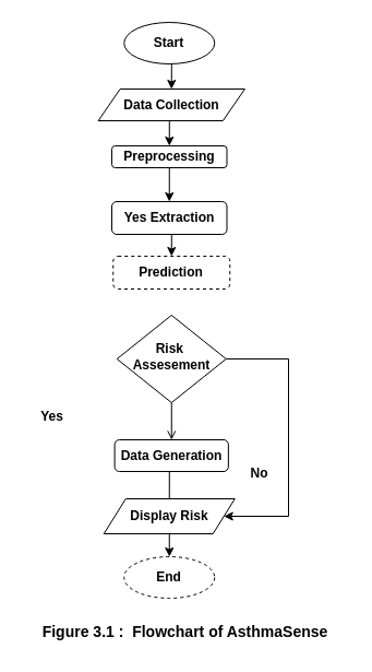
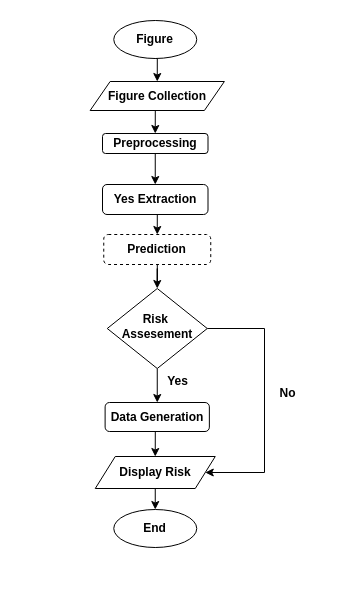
  <mxCell id="0" />
  <mxCell id="1" parent="0" />
+ <mxCell id="2" style="edgeStyle=orthogonalEdgeStyle;rounded=0;orthogonalLoop=1;jettySize=auto;html=1;entryX=0.5;entryY=0;entryDx=0;entryDy=0;" parent="1" source="3" target="6" edge="1"><mxGeometry relative="1" as="geometry" /></mxCell>
  <mxCell id="3" value="Prediction" style="rounded=1;whiteSpace=wrap;html=1;fontSize=12;glass=0;strokeWidth=1;shadow=0;fontStyle=1;dashed=1;" parent="1" vertex="1"><mxGeometry x="103.25" y="234" width="107" height="30" as="geometry" /></mxCell>
- <mxCell id="4" style="edgeStyle=orthogonalEdgeStyle;rounded=0;orthogonalLoop=1;jettySize=auto;html=1;exitX=0.5;exitY=1;exitDx=0;exitDy=0;entryX=0.5;entryY=0;entryDx=0;entryDy=0;endArrow=open;" edge="1" parent="1" source="6" target="8"><mxGeometry relative="1" as="geometry" /></mxCell>
+ <mxCell id="4" style="edgeStyle=orthogonalEdgeStyle;rounded=0;orthogonalLoop=1;jettySize=auto;html=1;exitX=0.5;exitY=1;exitDx=0;exitDy=0;entryX=0.5;entryY=0;entryDx=0;entryDy=0;" edge="1" parent="1" source="6" target="8"><mxGeometry relative="1" as="geometry" /></mxCell>
  <mxCell id="5" style="edgeStyle=orthogonalEdgeStyle;rounded=0;orthogonalLoop=1;jettySize=auto;html=1;exitX=1;exitY=0.5;exitDx=0;exitDy=0;entryX=1;entryY=0.5;entryDx=0;entryDy=0;" edge="1" parent="1" source="6" target="20"><mxGeometry relative="1" as="geometry"><Array as="points"><mxPoint x="264" y="328" /><mxPoint x="264" y="472" /></Array></mxGeometry></mxCell>
  <mxCell id="6" value="Risk&amp;nbsp;&lt;div&gt;Assesement&lt;/div&gt;" style="rhombus;whiteSpace=wrap;html=1;shadow=0;fontFamily=Helvetica;fontSize=12;align=center;strokeWidth=1;spacing=6;spacingTop=-4;fontStyle=1" parent="1" vertex="1"><mxGeometry x="106.75" y="288" width="100" height="80" as="geometry" /></mxCell>
- <mxCell id="7" style="edgeStyle=orthogonalEdgeStyle;rounded=0;orthogonalLoop=1;jettySize=auto;html=1;exitX=0.5;exitY=1;exitDx=0;exitDy=0;entryX=0.5;entryY=0;entryDx=0;entryDy=0;endArrow=none;" edge="1" parent="1" source="8" target="20"><mxGeometry relative="1" as="geometry" /></mxCell>
+ <mxCell id="7" style="edgeStyle=orthogonalEdgeStyle;rounded=0;orthogonalLoop=1;jettySize=auto;html=1;exitX=0.5;exitY=1;exitDx=0;exitDy=0;entryX=0.5;entryY=0;entryDx=0;entryDy=0;" edge="1" parent="1" source="8" target="20"><mxGeometry relative="1" as="geometry" /></mxCell>
  <mxCell id="8" value="Data Generation" style="rounded=1;whiteSpace=wrap;html=1;fontSize=12;glass=0;strokeWidth=1;shadow=0;fontStyle=1" parent="1" vertex="1"><mxGeometry x="104.62" y="402" width="104.25" height="29" as="geometry" /></mxCell>
  <mxCell id="9" style="edgeStyle=orthogonalEdgeStyle;rounded=0;orthogonalLoop=1;jettySize=auto;html=1;exitX=0.5;exitY=1;exitDx=0;exitDy=0;entryX=0.5;entryY=0;entryDx=0;entryDy=0;" edge="1" parent="1" source="10" target="18"><mxGeometry relative="1" as="geometry" /></mxCell>
- <mxCell id="10" value="Start" style="ellipse;whiteSpace=wrap;html=1;fontStyle=1" parent="1" vertex="1"><mxGeometry x="113.25" y="20" width="83" height="38" as="geometry" /></mxCell>
+ <mxCell id="10" value="Figure" style="ellipse;whiteSpace=wrap;html=1;fontStyle=1" parent="1" vertex="1"><mxGeometry x="113.25" y="20" width="83" height="38" as="geometry" /></mxCell>
  <mxCell id="11" style="edgeStyle=orthogonalEdgeStyle;rounded=0;orthogonalLoop=1;jettySize=auto;html=1;exitX=0.5;exitY=1;exitDx=0;exitDy=0;entryX=0.5;entryY=0;entryDx=0;entryDy=0;" parent="1" source="12" target="14" edge="1"><mxGeometry relative="1" as="geometry" /></mxCell>
  <mxCell id="12" value="Preprocessing" style="rounded=1;whiteSpace=wrap;html=1;fontSize=12;glass=0;strokeWidth=1;shadow=0;fontStyle=1" parent="1" vertex="1"><mxGeometry x="102" y="133" width="105.5" height="20" as="geometry" /></mxCell>
  <mxCell id="13" style="edgeStyle=orthogonalEdgeStyle;rounded=0;orthogonalLoop=1;jettySize=auto;html=1;exitX=0.5;exitY=1;exitDx=0;exitDy=0;entryX=0.5;entryY=0;entryDx=0;entryDy=0;" parent="1" source="14" target="3" edge="1"><mxGeometry relative="1" as="geometry" /></mxCell>
  <mxCell id="14" value="Yes Extraction" style="rounded=1;whiteSpace=wrap;html=1;fontSize=12;glass=0;strokeWidth=1;shadow=0;fontStyle=1" parent="1" vertex="1"><mxGeometry x="102" y="184" width="105.5" height="30" as="geometry" /></mxCell>
- <mxCell id="15" value="End" style="ellipse;whiteSpace=wrap;html=1;fontStyle=1;dashed=1;" parent="1" vertex="1"><mxGeometry x="113.25" y="509" width="83" height="38" as="geometry" /></mxCell>
- <mxCell id="16" value="&lt;b&gt;&lt;font style=&quot;font-size: 14px;&quot;&gt;Figure 3.1 :&amp;nbsp; Flowchart of AsthmaSense&lt;/font&gt;&lt;/b&gt;" style="text;strokeColor=none;align=center;fillColor=none;html=1;verticalAlign=middle;whiteSpace=wrap;rounded=0;" parent="1" vertex="1"><mxGeometry x="20" y="563" width="299" height="30" as="geometry" /></mxCell>
+ <mxCell id="15" value="End" style="ellipse;whiteSpace=wrap;html=1;fontStyle=1" parent="1" vertex="1"><mxGeometry x="113.25" y="509" width="83" height="38" as="geometry" /></mxCell>
  <mxCell id="17" style="edgeStyle=orthogonalEdgeStyle;rounded=0;orthogonalLoop=1;jettySize=auto;html=1;exitX=0.5;exitY=1;exitDx=0;exitDy=0;entryX=0.5;entryY=0;entryDx=0;entryDy=0;" edge="1" parent="1" source="18" target="12"><mxGeometry relative="1" as="geometry" /></mxCell>
- <mxCell id="18" value="&lt;b&gt;Data Collection&lt;/b&gt;" style="shape=parallelogram;perimeter=parallelogramPerimeter;whiteSpace=wrap;html=1;fixedSize=1;" vertex="1" parent="1"><mxGeometry x="89.63" y="81" width="134.25" height="29" as="geometry" /></mxCell>
+ <mxCell id="18" value="&lt;b&gt;Figure Collection&lt;/b&gt;" style="shape=parallelogram;perimeter=parallelogramPerimeter;whiteSpace=wrap;html=1;fixedSize=1;" vertex="1" parent="1"><mxGeometry x="89.63" y="81" width="134.25" height="29" as="geometry" /></mxCell>
  <mxCell id="19" style="edgeStyle=orthogonalEdgeStyle;rounded=0;orthogonalLoop=1;jettySize=auto;html=1;exitX=0.5;exitY=1;exitDx=0;exitDy=0;entryX=0.5;entryY=0;entryDx=0;entryDy=0;" edge="1" parent="1" source="20" target="15"><mxGeometry relative="1" as="geometry" /></mxCell>
  <mxCell id="20" value="&lt;b&gt;Display Risk&lt;/b&gt;" style="shape=parallelogram;perimeter=parallelogramPerimeter;whiteSpace=wrap;html=1;fixedSize=1;" vertex="1" parent="1"><mxGeometry x="94.75" y="456" width="120" height="32" as="geometry" /></mxCell>
- <mxCell id="21" value="&lt;b&gt;Yes&lt;/b&gt;" style="text;html=1;align=center;verticalAlign=middle;resizable=0;points=[];autosize=1;strokeColor=none;fillColor=none;" vertex="1" parent="1"><mxGeometry x="27.25" y="368" width="39" height="26" as="geometry" /></mxCell>
- <mxCell id="22" value="&lt;b&gt;No&lt;/b&gt;" style="text;html=1;align=center;verticalAlign=middle;resizable=0;points=[];autosize=1;strokeColor=none;fillColor=none;" vertex="1" parent="1"><mxGeometry x="220" y="420" width="34" height="26" as="geometry" /></mxCell>
+ <mxCell id="21" value="&lt;b&gt;Yes&lt;/b&gt;" style="text;html=1;align=center;verticalAlign=middle;resizable=0;points=[];autosize=1;strokeColor=none;fillColor=none;" vertex="1" parent="1"><mxGeometry x="157.25" y="368" width="39" height="26" as="geometry" /></mxCell>
+ <mxCell id="22" value="&lt;b&gt;No&lt;/b&gt;" style="text;html=1;align=center;verticalAlign=middle;resizable=0;points=[];autosize=1;strokeColor=none;fillColor=none;" vertex="1" parent="1"><mxGeometry x="270" y="380" width="34" height="26" as="geometry" /></mxCell>
